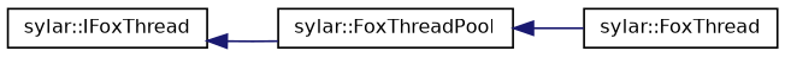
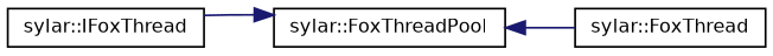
  digraph {
    rankdir=LR
    node [color=black fillcolor=white fontname=Helvetica fontsize=10 shape=record style=filled]
    edge [color=midnightblue dir=back fontname=Helvetica fontsize=10 labelfontname=Helvetica labelfontsize=10 style=solid]
    n1 [height=0.2 label="sylar::IFoxThread" width=0.4]
    n2 [height=0.2 label="sylar::FoxThreadPool" width=0.4]
    n3 [height=0.2 label="sylar::FoxThread" width=0.4]
-   n1 -> n2
+   n2 -> n1
    n2 -> n3
  }
